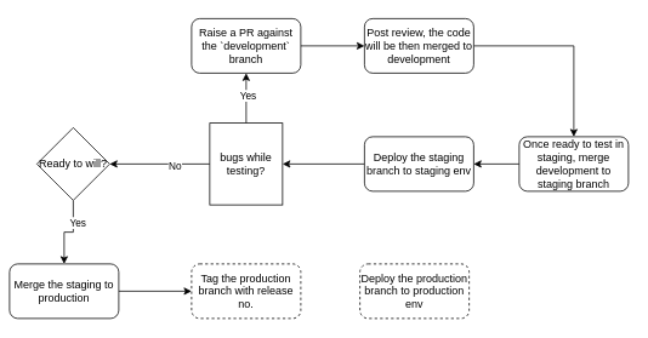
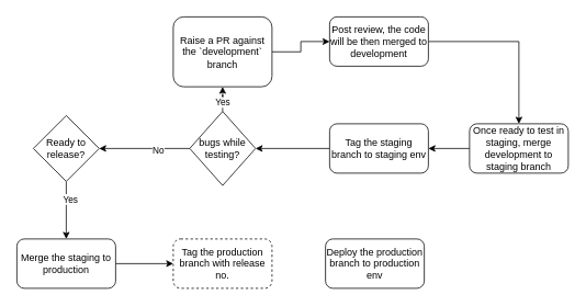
  <mxCell id="0" />
  <mxCell id="1" parent="0" />
  <mxCell id="2" value="" style="edgeStyle=orthogonalEdgeStyle;rounded=0;orthogonalLoop=1;jettySize=auto;html=1;" edge="1" parent="1" source="3" target="5"><mxGeometry relative="1" as="geometry" /></mxCell>
- <mxCell id="3" value="Raise a PR against the `development` branch" style="rounded=1;whiteSpace=wrap;html=1;" vertex="1" parent="1"><mxGeometry x="210" y="20" width="120" height="60" as="geometry" /></mxCell>
+ <mxCell id="3" value="Raise a PR against the `development` branch" style="rounded=1;whiteSpace=wrap;html=1;" vertex="1" parent="1"><mxGeometry x="210" y="20" width="120" height="85" as="geometry" /></mxCell>
  <mxCell id="4" style="edgeStyle=orthogonalEdgeStyle;rounded=0;orthogonalLoop=1;jettySize=auto;html=1;exitX=1;exitY=0.5;exitDx=0;exitDy=0;" edge="1" parent="1" source="5" target="7"><mxGeometry relative="1" as="geometry" /></mxCell>
  <mxCell id="5" value="Post review, the code will be then merged to development" style="rounded=1;whiteSpace=wrap;html=1;" vertex="1" parent="1"><mxGeometry x="400" y="20" width="120" height="60" as="geometry" /></mxCell>
  <mxCell id="6" value="" style="edgeStyle=orthogonalEdgeStyle;rounded=0;orthogonalLoop=1;jettySize=auto;html=1;" edge="1" parent="1" source="7" target="20"><mxGeometry relative="1" as="geometry" /></mxCell>
  <mxCell id="7" value="Once ready to test in staging, merge development to staging branch" style="rounded=1;whiteSpace=wrap;html=1;" vertex="1" parent="1"><mxGeometry x="570" y="150" width="120" height="60" as="geometry" /></mxCell>
  <mxCell id="8" value="" style="edgeStyle=orthogonalEdgeStyle;rounded=0;orthogonalLoop=1;jettySize=auto;html=1;" edge="1" parent="1" source="12" target="3"><mxGeometry relative="1" as="geometry" /></mxCell>
  <mxCell id="9" value="Yes" style="edgeLabel;html=1;align=center;verticalAlign=middle;resizable=0;points=[];" vertex="1" connectable="0" parent="8"><mxGeometry x="0.127" y="-1" relative="1" as="geometry"><mxPoint as="offset" /></mxGeometry></mxCell>
  <mxCell id="10" value="" style="edgeStyle=orthogonalEdgeStyle;rounded=0;orthogonalLoop=1;jettySize=auto;html=1;" edge="1" parent="1" source="12" target="15"><mxGeometry relative="1" as="geometry" /></mxCell>
  <mxCell id="11" value="No" style="edgeLabel;html=1;align=center;verticalAlign=middle;resizable=0;points=[];" vertex="1" connectable="0" parent="10"><mxGeometry x="-0.291" y="1" relative="1" as="geometry"><mxPoint as="offset" /></mxGeometry></mxCell>
- <mxCell id="12" value="bugs while testing?" style="whiteSpace=wrap;html=1;rounded=0;" vertex="1" parent="1"><mxGeometry x="230" y="135" width="80" height="90" as="geometry" /></mxCell>
+ <mxCell id="12" value="bugs while testing?" style="rhombus;whiteSpace=wrap;html=1;" vertex="1" parent="1"><mxGeometry x="230" y="135" width="80" height="90" as="geometry" /></mxCell>
  <mxCell id="13" value="" style="edgeStyle=orthogonalEdgeStyle;rounded=0;orthogonalLoop=1;jettySize=auto;html=1;" edge="1" parent="1" source="15" target="17"><mxGeometry relative="1" as="geometry" /></mxCell>
  <mxCell id="14" value="Yes" style="edgeLabel;html=1;align=center;verticalAlign=middle;resizable=0;points=[];" vertex="1" connectable="0" parent="13"><mxGeometry x="-0.4" y="4" relative="1" as="geometry"><mxPoint as="offset" /></mxGeometry></mxCell>
- <mxCell id="15" value="Ready to will?" style="rhombus;whiteSpace=wrap;html=1;" vertex="1" parent="1"><mxGeometry x="40" y="140" width="80" height="80" as="geometry" /></mxCell>
+ <mxCell id="15" value="Ready to release?" style="rhombus;whiteSpace=wrap;html=1;" vertex="1" parent="1"><mxGeometry x="40" y="140" width="80" height="80" as="geometry" /></mxCell>
  <mxCell id="16" value="" style="edgeStyle=orthogonalEdgeStyle;rounded=0;orthogonalLoop=1;jettySize=auto;html=1;" edge="1" parent="1" source="17" target="18"><mxGeometry relative="1" as="geometry" /></mxCell>
- <mxCell id="17" value="Merge the staging to production" style="rounded=1;whiteSpace=wrap;html=1;" vertex="1" parent="1"><mxGeometry x="10" y="290" width="120" height="60" as="geometry" /></mxCell>
+ <mxCell id="17" value="Merge the staging to production" style="rounded=1;whiteSpace=wrap;html=1;" vertex="1" parent="1"><mxGeometry x="20" y="290" width="120" height="60" as="geometry" /></mxCell>
  <mxCell id="18" value="Tag the production branch with release no." style="rounded=1;whiteSpace=wrap;html=1;dashed=1;" vertex="1" parent="1"><mxGeometry x="210" y="290" width="120" height="60" as="geometry" /></mxCell>
  <mxCell id="19" value="" style="edgeStyle=orthogonalEdgeStyle;rounded=0;orthogonalLoop=1;jettySize=auto;html=1;" edge="1" parent="1" source="20" target="12"><mxGeometry relative="1" as="geometry" /></mxCell>
- <mxCell id="20" value="Deploy the staging branch to staging env" style="rounded=1;whiteSpace=wrap;html=1;" vertex="1" parent="1"><mxGeometry x="400" y="150" width="120" height="60" as="geometry" /></mxCell>
- <mxCell id="21" value="Deploy the production branch to production env" style="rounded=1;whiteSpace=wrap;html=1;dashed=1;" vertex="1" parent="1"><mxGeometry x="395" y="290" width="120" height="60" as="geometry" /></mxCell>
+ <mxCell id="20" value="Tag the staging branch to staging env" style="rounded=1;whiteSpace=wrap;html=1;" vertex="1" parent="1"><mxGeometry x="400" y="150" width="120" height="60" as="geometry" /></mxCell>
+ <mxCell id="21" value="Deploy the production branch to production env" style="rounded=1;whiteSpace=wrap;html=1;" vertex="1" parent="1"><mxGeometry x="395" y="290" width="120" height="60" as="geometry" /></mxCell>
